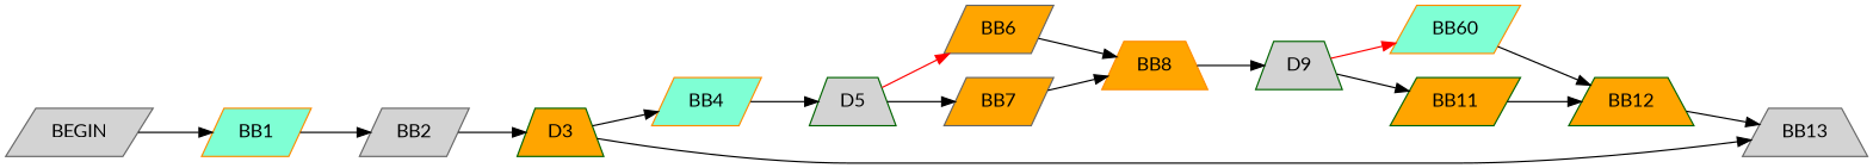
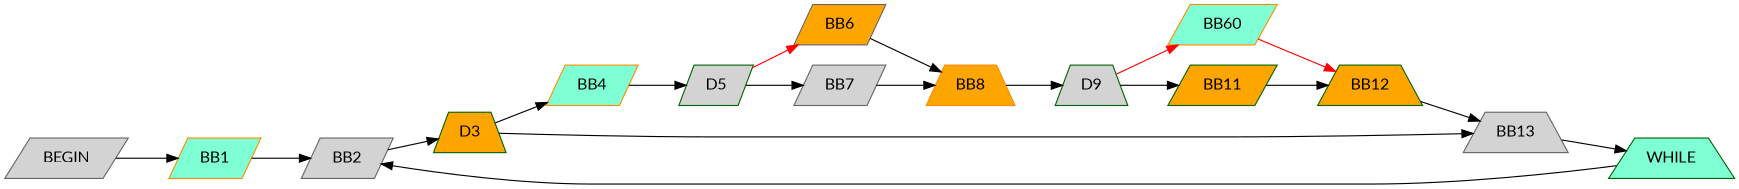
  digraph {
    fontname=Lato
    rankdir=LR
    node [color=darkgreen fillcolor=orange fontname=Lato shape=parallelogram style=filled]
    edge [fontname=Lato]
    BEGIN [color=gray40 fillcolor=lightgrey]
    BB1 [color=darkorange fillcolor=aquamarine]
    BB2 [color=gray40 fillcolor=lightgrey]
    D3 [shape=trapezium]
    BB4 [color=darkorange fillcolor=aquamarine]
    BB13 [color=gray40 fillcolor=lightgrey shape=trapezium]
-   D5 [fillcolor=lightgrey shape=trapezium]
+   WHILE [fillcolor=aquamarine shape=trapezium]
+   D5 [fillcolor=lightgrey]
    BB6 [color=gray40]
-   BB7 [color=gray40]
+   BB7 [color=gray40 fillcolor=lightgrey]
    BB8 [color=darkorange shape=trapezium]
    D9 [fillcolor=lightgrey shape=trapezium]
    n13 [color=darkorange fillcolor=aquamarine label=BB60]
    BB11
    BB12 [shape=trapezium]
    BEGIN -> BB1
    BB1 -> BB2
    BB2 -> D3
    D3 -> BB4
    D3 -> BB13
    BB4 -> D5
+   BB13 -> WHILE
+   WHILE -> BB2
    D5 -> BB6 [color=red pendwidth=3.0]
    D5 -> BB7
    BB6 -> BB8
    BB7 -> BB8
    BB8 -> D9
    D9 -> n13 [color=red pendwidth=3.0]
    D9 -> BB11
-   n13 -> BB12
+   n13 -> BB12 [color=red]
    BB11 -> BB12
    BB12 -> BB13
  }
